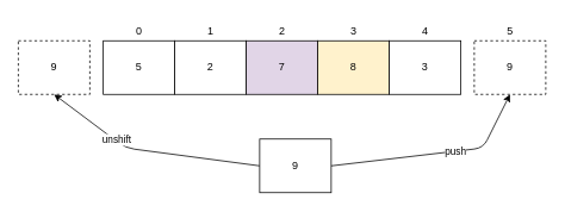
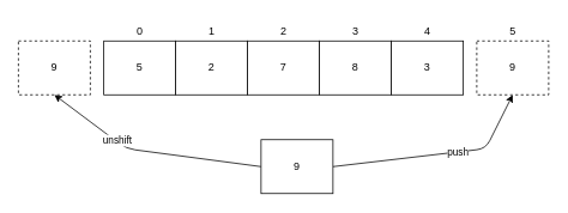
  <mxCell id="0" />
  <mxCell id="1" parent="0" />
  <mxCell id="2" value="5" style="whiteSpace=wrap;html=1;" vertex="1" parent="1"><mxGeometry x="115" y="45" width="80" height="60" as="geometry" /></mxCell>
  <mxCell id="3" value="2" style="whiteSpace=wrap;html=1;" vertex="1" parent="1"><mxGeometry x="195" y="45" width="80" height="60" as="geometry" /></mxCell>
- <mxCell id="4" value="7" style="whiteSpace=wrap;html=1;fillColor=#e1d5e7;" vertex="1" parent="1"><mxGeometry x="275" y="45" width="80" height="60" as="geometry" /></mxCell>
- <mxCell id="5" value="8" style="whiteSpace=wrap;html=1;fillColor=#fff2cc;" vertex="1" parent="1"><mxGeometry x="355" y="45" width="80" height="60" as="geometry" /></mxCell>
+ <mxCell id="4" value="7" style="whiteSpace=wrap;html=1;" vertex="1" parent="1"><mxGeometry x="275" y="45" width="80" height="60" as="geometry" /></mxCell>
+ <mxCell id="5" value="8" style="whiteSpace=wrap;html=1;" vertex="1" parent="1"><mxGeometry x="355" y="45" width="80" height="60" as="geometry" /></mxCell>
  <mxCell id="6" value="3" style="whiteSpace=wrap;html=1;" vertex="1" parent="1"><mxGeometry x="435" y="45" width="80" height="60" as="geometry" /></mxCell>
  <mxCell id="7" value="0" style="text;html=1;align=center;verticalAlign=middle;resizable=0;points=[];autosize=1;strokeColor=none;fillColor=none;" vertex="1" parent="1"><mxGeometry x="140" y="20" width="30" height="30" as="geometry" /></mxCell>
  <mxCell id="8" value="1" style="text;html=1;align=center;verticalAlign=middle;resizable=0;points=[];autosize=1;strokeColor=none;fillColor=none;" vertex="1" parent="1"><mxGeometry x="220" y="20" width="30" height="30" as="geometry" /></mxCell>
  <mxCell id="9" value="2" style="text;html=1;align=center;verticalAlign=middle;resizable=0;points=[];autosize=1;strokeColor=none;fillColor=none;" vertex="1" parent="1"><mxGeometry x="300" y="20" width="30" height="30" as="geometry" /></mxCell>
  <mxCell id="10" value="3" style="text;html=1;align=center;verticalAlign=middle;resizable=0;points=[];autosize=1;strokeColor=none;fillColor=none;" vertex="1" parent="1"><mxGeometry x="380" y="20" width="30" height="30" as="geometry" /></mxCell>
  <mxCell id="11" value="4" style="text;html=1;align=center;verticalAlign=middle;resizable=0;points=[];autosize=1;strokeColor=none;fillColor=none;" vertex="1" parent="1"><mxGeometry x="460" y="20" width="30" height="30" as="geometry" /></mxCell>
  <mxCell id="12" style="edgeStyle=none;html=1;entryX=0.5;entryY=1;entryDx=0;entryDy=0;exitX=1;exitY=0.5;exitDx=0;exitDy=0;" edge="1" parent="1" source="16" target="17"><mxGeometry relative="1" as="geometry"><Array as="points"><mxPoint x="540" y="165" /></Array></mxGeometry></mxCell>
  <mxCell id="13" value="push" style="edgeLabel;html=1;align=center;verticalAlign=middle;resizable=0;points=[];" vertex="1" connectable="0" parent="12"><mxGeometry x="0.163" relative="1" as="geometry"><mxPoint as="offset" /></mxGeometry></mxCell>
  <mxCell id="14" style="edgeStyle=none;html=1;entryX=0.5;entryY=1;entryDx=0;entryDy=0;exitX=0;exitY=0.5;exitDx=0;exitDy=0;" edge="1" parent="1" source="16" target="19"><mxGeometry relative="1" as="geometry"><Array as="points"><mxPoint x="140" y="165" /></Array></mxGeometry></mxCell>
  <mxCell id="15" value="unshift" style="edgeLabel;html=1;align=center;verticalAlign=middle;resizable=0;points=[];" vertex="1" connectable="0" parent="14"><mxGeometry x="0.378" y="3" relative="1" as="geometry"><mxPoint x="9" y="1" as="offset" /></mxGeometry></mxCell>
  <mxCell id="16" value="9" style="whiteSpace=wrap;html=1;" vertex="1" parent="1"><mxGeometry x="290" y="155" width="80" height="60" as="geometry" /></mxCell>
  <mxCell id="17" value="9" style="whiteSpace=wrap;html=1;dashed=1;" vertex="1" parent="1"><mxGeometry x="530" y="45" width="80" height="60" as="geometry" /></mxCell>
  <mxCell id="18" value="5" style="text;html=1;align=center;verticalAlign=middle;resizable=0;points=[];autosize=1;strokeColor=none;fillColor=none;" vertex="1" parent="1"><mxGeometry x="555" y="20" width="30" height="30" as="geometry" /></mxCell>
  <mxCell id="19" value="9" style="whiteSpace=wrap;html=1;dashed=1;" vertex="1" parent="1"><mxGeometry x="20" y="45" width="80" height="60" as="geometry" /></mxCell>
